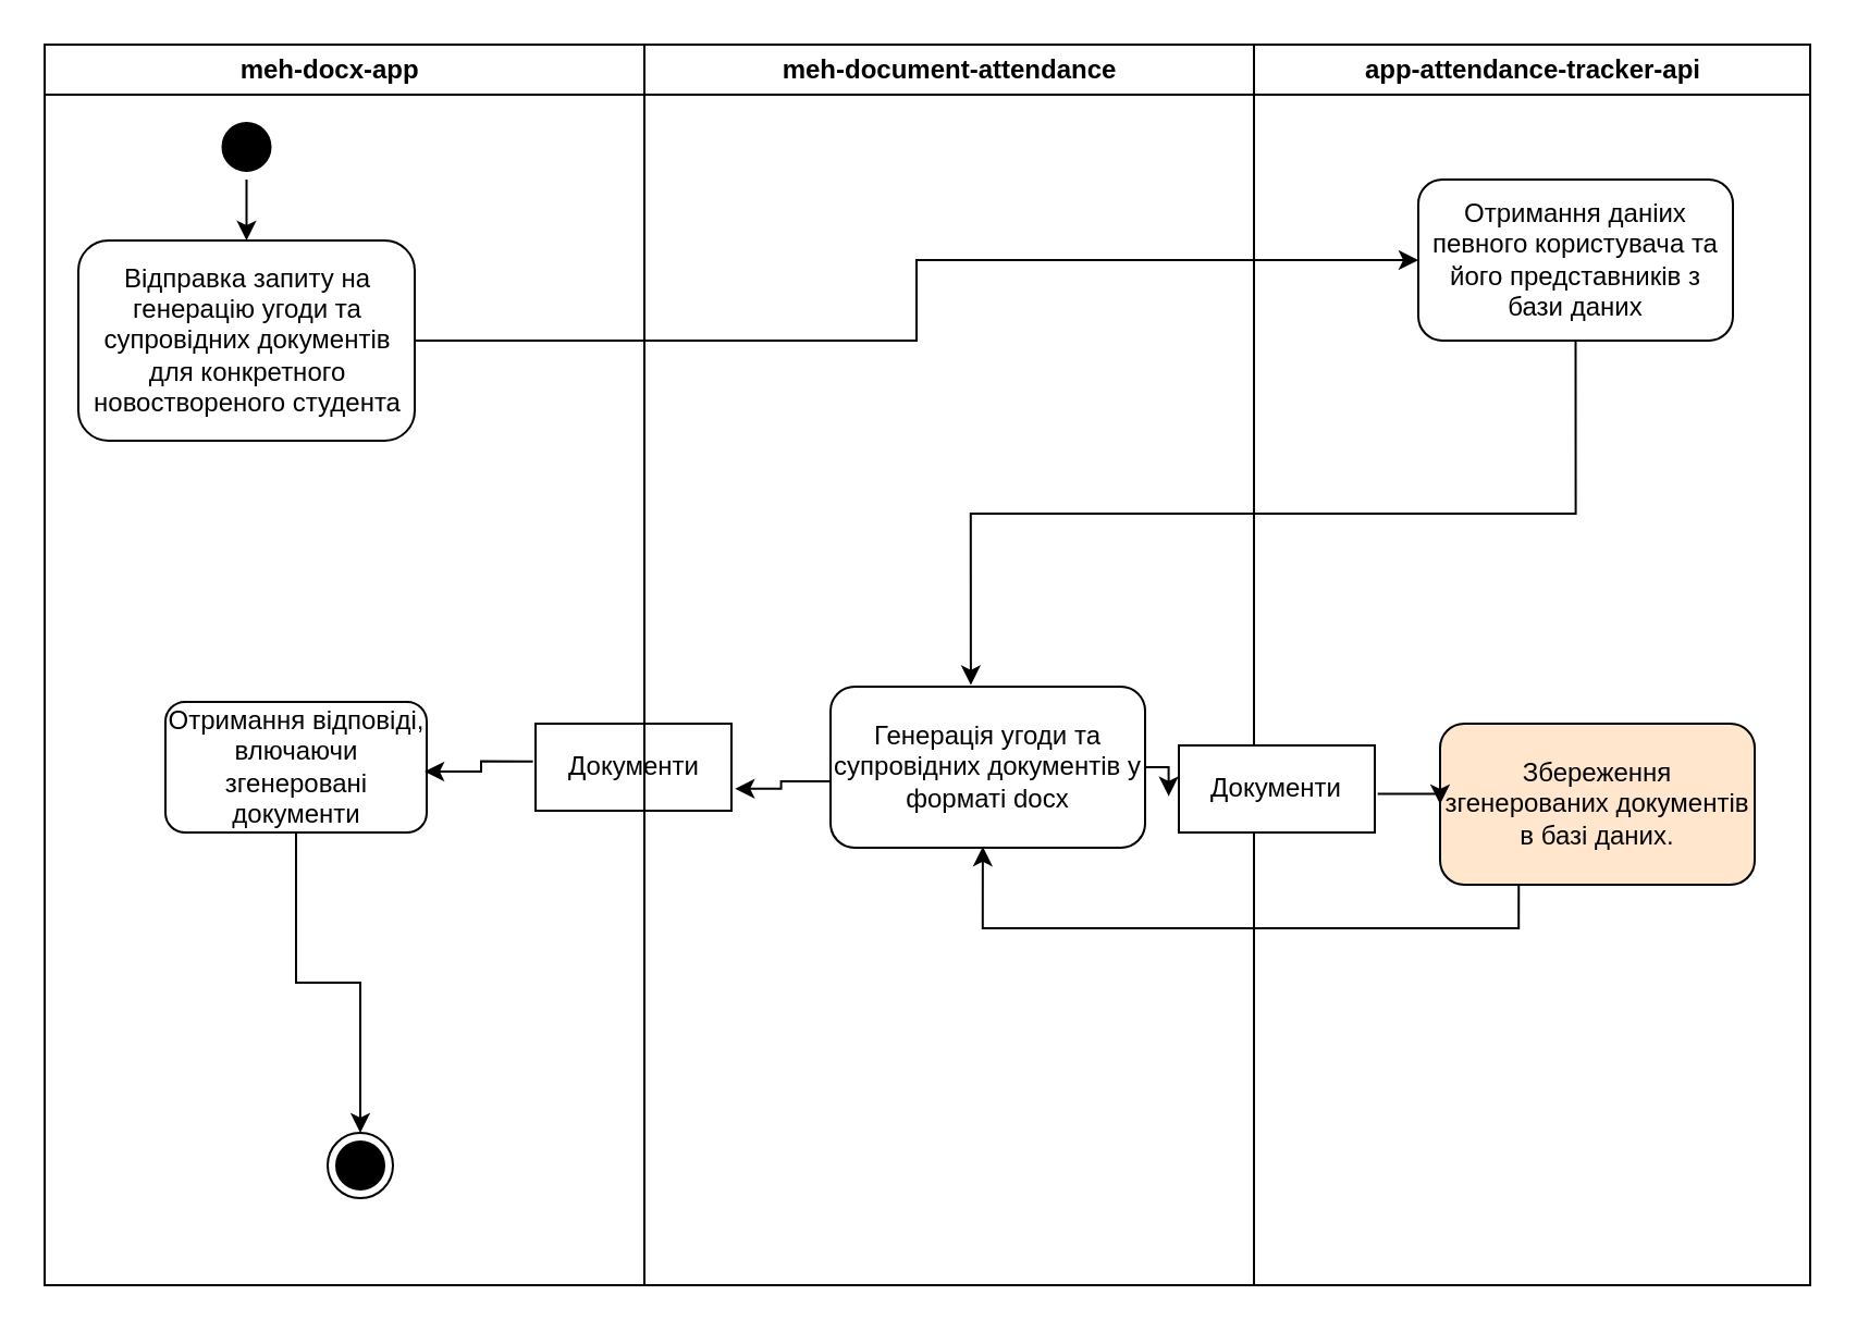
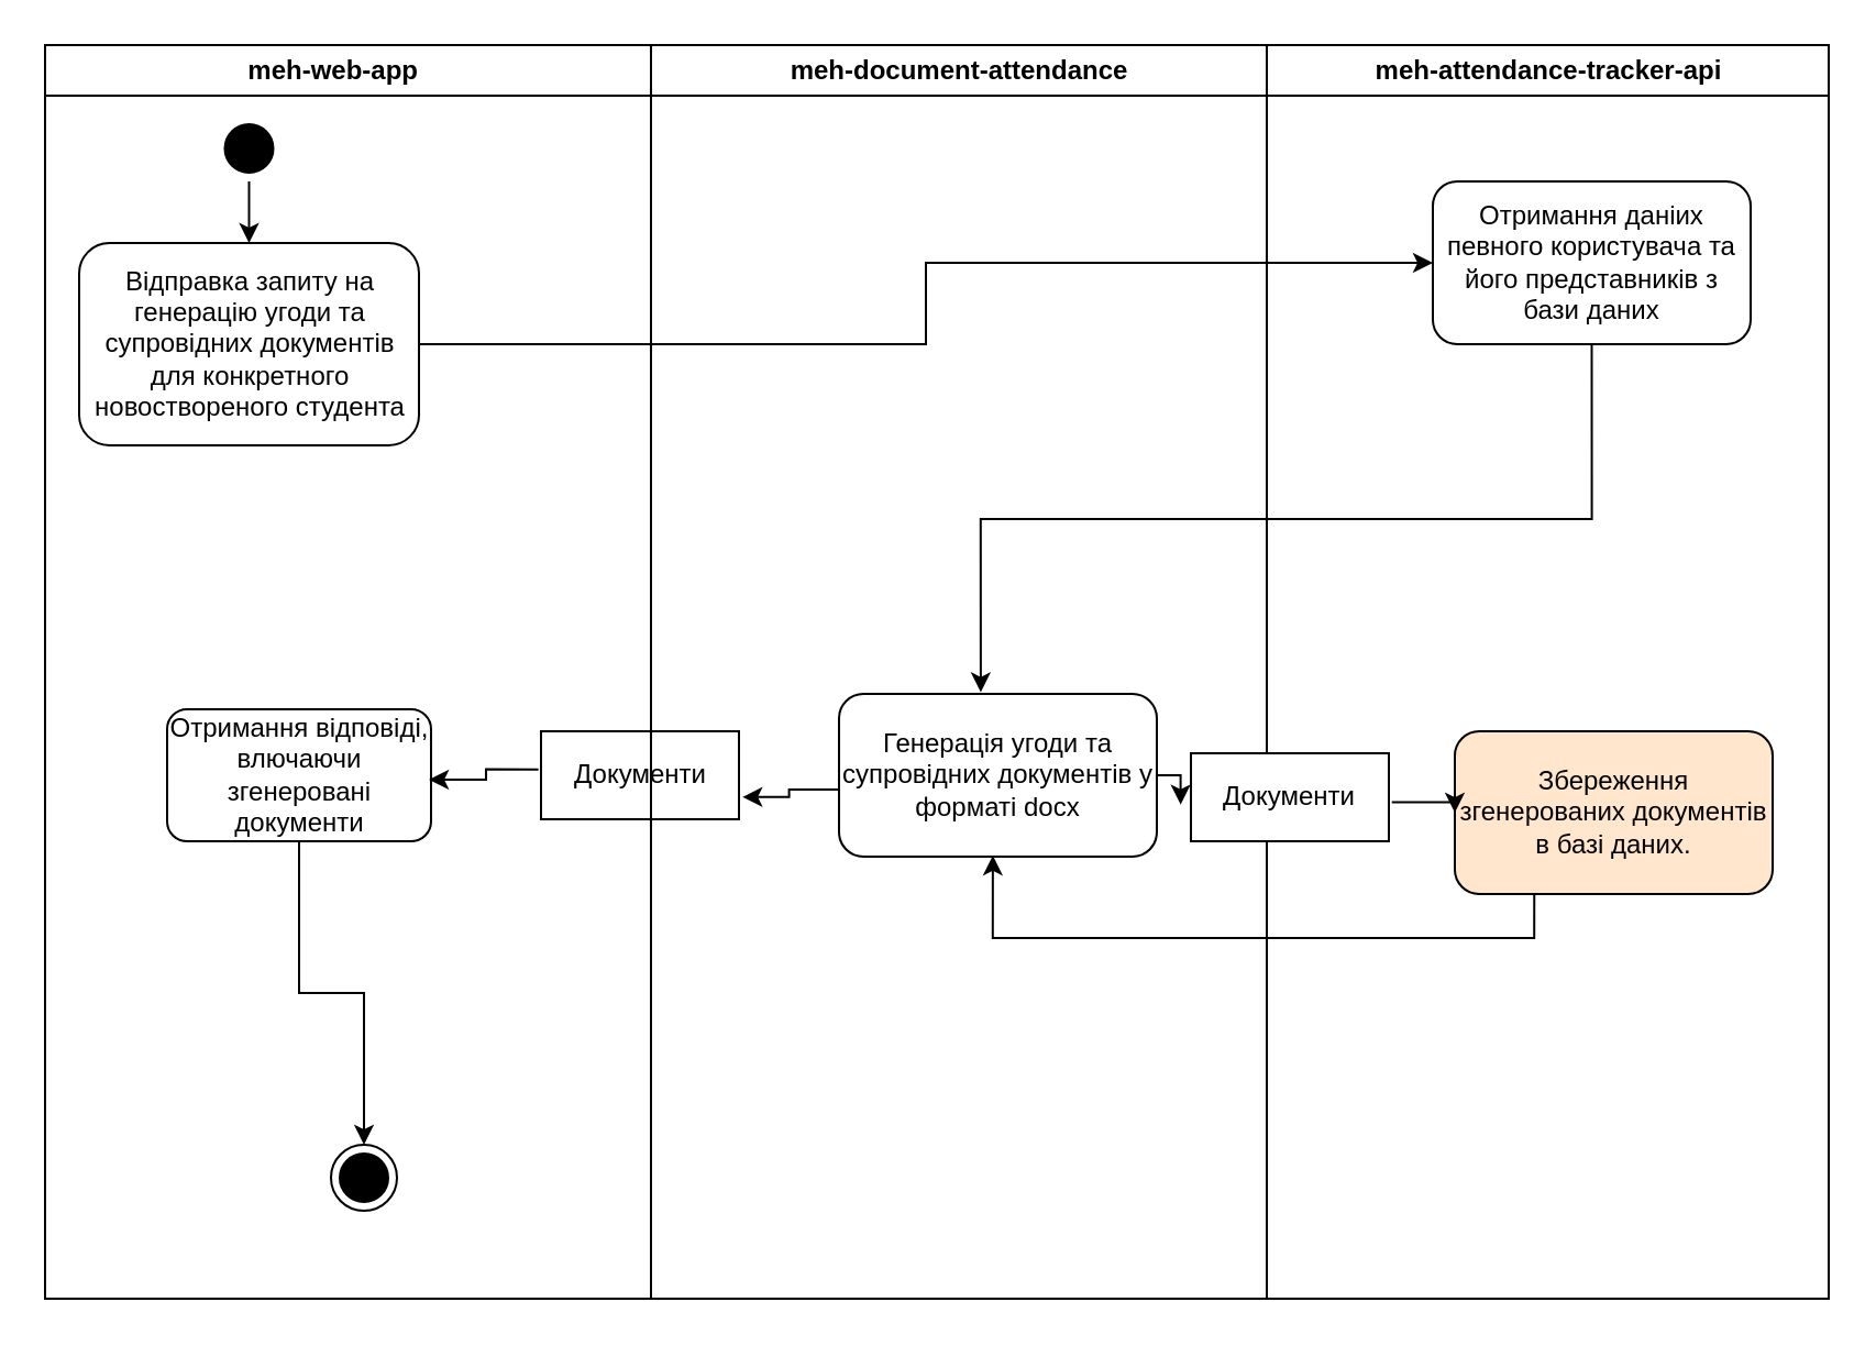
  <mxCell id="0" />
  <mxCell id="1" parent="0" />
- <mxCell id="2" value="meh-docx-app    " style="swimlane;whiteSpace=wrap" parent="1" vertex="1"><mxGeometry x="20" y="20" width="275.5" height="570" as="geometry" /></mxCell>
+ <mxCell id="2" value="meh-web-app    " style="swimlane;whiteSpace=wrap" parent="1" vertex="1"><mxGeometry x="20" y="20" width="275.5" height="570" as="geometry" /></mxCell>
  <mxCell id="3" style="edgeStyle=orthogonalEdgeStyle;rounded=0;orthogonalLoop=1;jettySize=auto;html=1;exitX=0.5;exitY=1;exitDx=0;exitDy=0;entryX=0.5;entryY=0;entryDx=0;entryDy=0;" parent="2" source="4" target="5" edge="1"><mxGeometry relative="1" as="geometry" /></mxCell>
  <mxCell id="4" value="" style="ellipse;shape=startState;fillColor=#000000;strokeColor=#000000;" parent="2" vertex="1"><mxGeometry x="77.75" y="32" width="30" height="30" as="geometry" /></mxCell>
  <mxCell id="5" value="Відправка запиту на генерацію угоди та супровідних документів&lt;br&gt;для конкретного новоствореного студента" style="rounded=1;whiteSpace=wrap;html=1;" parent="2" vertex="1"><mxGeometry x="15.5" y="90" width="154.5" height="92" as="geometry" /></mxCell>
  <mxCell id="6" value="" style="ellipse;shape=endState;fillColor=#000000;strokeColor=#000000;" parent="2" vertex="1"><mxGeometry x="130" y="500" width="30" height="30" as="geometry" /></mxCell>
  <mxCell id="7" style="edgeStyle=orthogonalEdgeStyle;rounded=0;orthogonalLoop=1;jettySize=auto;html=1;fontFamily=Helvetica;fontSize=12;fontColor=rgb(0, 0, 0);" parent="2" source="8" target="6" edge="1"><mxGeometry relative="1" as="geometry" /></mxCell>
  <mxCell id="8" value="Отримання відповіді, влючаючи згенеровані документи" style="rounded=1;whiteSpace=wrap;html=1;strokeColor=#000000;fontFamily=Helvetica;fontSize=12;fontColor=rgb(0, 0, 0);fillColor=#FFFFFF;" parent="2" vertex="1"><mxGeometry x="55.5" y="302" width="120" height="60" as="geometry" /></mxCell>
  <mxCell id="9" value="Документи" style="rounded=0;whiteSpace=wrap;html=1;strokeColor=#000000;fontFamily=Helvetica;fontSize=12;fontColor=rgb(0, 0, 0);fillColor=#FFFFFF;gradientColor=none;" parent="2" vertex="1"><mxGeometry x="225.5" y="312" width="90" height="40" as="geometry" /></mxCell>
  <mxCell id="10" style="edgeStyle=orthogonalEdgeStyle;rounded=0;orthogonalLoop=1;jettySize=auto;html=1;exitX=-0.013;exitY=0.433;exitDx=0;exitDy=0;entryX=0.992;entryY=0.533;entryDx=0;entryDy=0;entryPerimeter=0;fontFamily=Helvetica;fontSize=12;fontColor=rgb(0, 0, 0);exitPerimeter=0;" parent="2" source="9" target="8" edge="1"><mxGeometry relative="1" as="geometry" /></mxCell>
  <mxCell id="11" value="meh-document-attendance" style="swimlane;whiteSpace=wrap;startSize=23;" parent="1" vertex="1"><mxGeometry x="295.5" y="20" width="280" height="570" as="geometry" /></mxCell>
  <mxCell id="12" value="Генерація угоди та супровідних документів у форматі docx" style="rounded=1;whiteSpace=wrap;html=1;" parent="11" vertex="1"><mxGeometry x="85.5" y="295" width="144.5" height="74" as="geometry" /></mxCell>
- <mxCell id="13" value="app-attendance-tracker-api" style="swimlane;whiteSpace=wrap" parent="1" vertex="1"><mxGeometry x="575.5" y="20" width="255.5" height="570" as="geometry" /></mxCell>
+ <mxCell id="13" value="meh-attendance-tracker-api" style="swimlane;whiteSpace=wrap" parent="1" vertex="1"><mxGeometry x="575.5" y="20" width="255.5" height="570" as="geometry" /></mxCell>
  <mxCell id="14" value="Збереження згенерованих документів в базі даних." style="rounded=1;whiteSpace=wrap;html=1;fillColor=#ffe6cc;" parent="13" vertex="1"><mxGeometry x="85.5" y="312" width="144.5" height="74" as="geometry" /></mxCell>
  <mxCell id="15" value="Отримання даніих певного користувача та його представників з бази даних" style="rounded=1;whiteSpace=wrap;html=1;" parent="13" vertex="1"><mxGeometry x="75.5" y="62" width="144.5" height="74" as="geometry" /></mxCell>
  <mxCell id="16" style="edgeStyle=orthogonalEdgeStyle;rounded=0;orthogonalLoop=1;jettySize=auto;html=1;entryX=0;entryY=0.5;entryDx=0;entryDy=0;exitX=1;exitY=0.5;exitDx=0;exitDy=0;" parent="1" source="5" target="15" edge="1"><mxGeometry relative="1" as="geometry"><mxPoint x="231" y="172" as="sourcePoint" /></mxGeometry></mxCell>
  <mxCell id="17" style="edgeStyle=orthogonalEdgeStyle;rounded=0;orthogonalLoop=1;jettySize=auto;html=1;exitX=1.015;exitY=0.557;exitDx=0;exitDy=0;entryX=0;entryY=0.5;entryDx=0;entryDy=0;fontFamily=Helvetica;fontSize=12;fontColor=rgb(0, 0, 0);startArrow=none;exitPerimeter=0;" parent="1" source="19" target="14" edge="1"><mxGeometry relative="1" as="geometry"><mxPoint x="568.553" y="276.958" as="sourcePoint" /></mxGeometry></mxCell>
  <mxCell id="18" style="edgeStyle=orthogonalEdgeStyle;rounded=0;orthogonalLoop=1;jettySize=auto;html=1;entryX=0.484;entryY=0.993;entryDx=0;entryDy=0;entryPerimeter=0;fontFamily=Helvetica;fontSize=12;fontColor=rgb(0, 0, 0);exitX=0.25;exitY=1;exitDx=0;exitDy=0;" parent="1" source="14" target="12" edge="1"><mxGeometry relative="1" as="geometry"><mxPoint x="604.612" y="424.177" as="sourcePoint" /></mxGeometry></mxCell>
  <mxCell id="19" value="Документи" style="rounded=0;whiteSpace=wrap;html=1;strokeColor=#000000;fontFamily=Helvetica;fontSize=12;fontColor=rgb(0, 0, 0);fillColor=#FFFFFF;gradientColor=none;" parent="1" vertex="1"><mxGeometry x="541" y="342" width="90" height="40" as="geometry" /></mxCell>
  <mxCell id="20" style="edgeStyle=orthogonalEdgeStyle;rounded=0;orthogonalLoop=1;jettySize=auto;html=1;exitX=1;exitY=0.5;exitDx=0;exitDy=0;entryX=-0.052;entryY=0.583;entryDx=0;entryDy=0;entryPerimeter=0;fontFamily=Helvetica;fontSize=12;fontColor=rgb(0, 0, 0);" parent="1" source="12" target="19" edge="1"><mxGeometry relative="1" as="geometry" /></mxCell>
  <mxCell id="21" style="edgeStyle=orthogonalEdgeStyle;rounded=0;orthogonalLoop=1;jettySize=auto;html=1;exitX=0;exitY=0.588;exitDx=0;exitDy=0;entryX=1.018;entryY=0.748;entryDx=0;entryDy=0;entryPerimeter=0;fontFamily=Helvetica;fontSize=12;fontColor=rgb(0, 0, 0);exitPerimeter=0;" parent="1" source="12" target="9" edge="1"><mxGeometry relative="1" as="geometry"><mxPoint x="270.84" y="417.31" as="sourcePoint" /><mxPoint x="221.05" y="421.97" as="targetPoint" /></mxGeometry></mxCell>
  <mxCell id="22" style="edgeStyle=orthogonalEdgeStyle;rounded=0;orthogonalLoop=1;jettySize=auto;html=1;exitX=0.5;exitY=1;exitDx=0;exitDy=0;entryX=0.446;entryY=-0.01;entryDx=0;entryDy=0;entryPerimeter=0;" parent="1" source="15" target="12" edge="1"><mxGeometry relative="1" as="geometry" /></mxCell>
